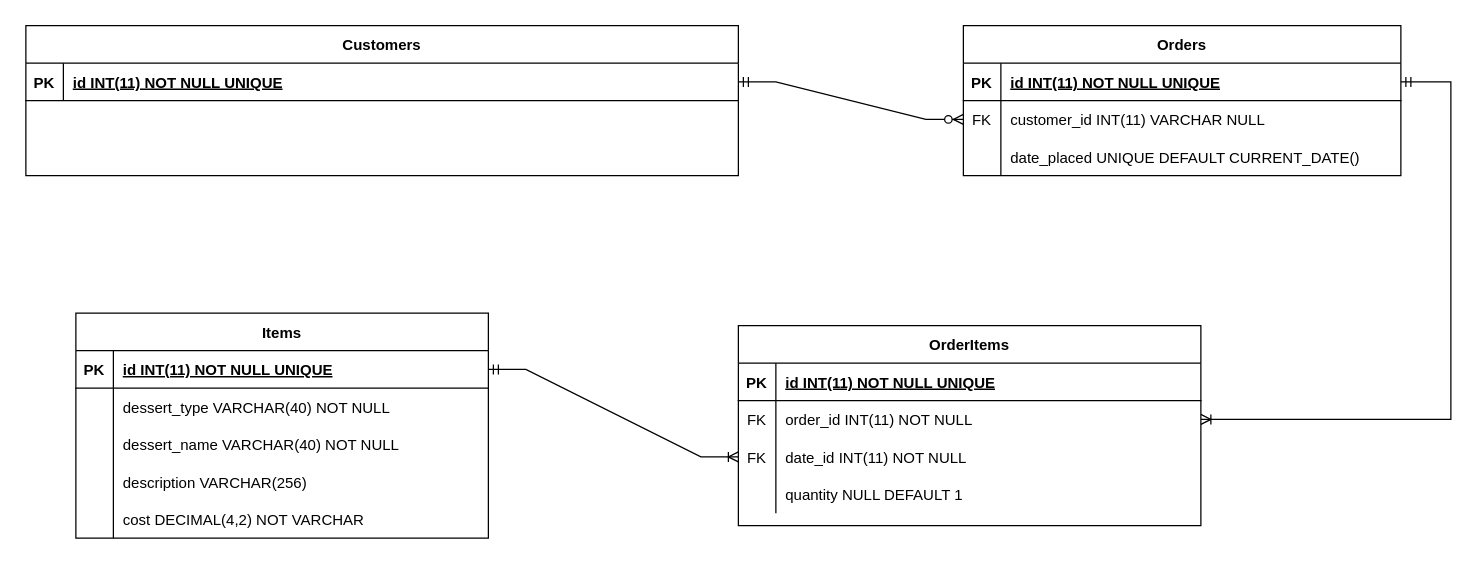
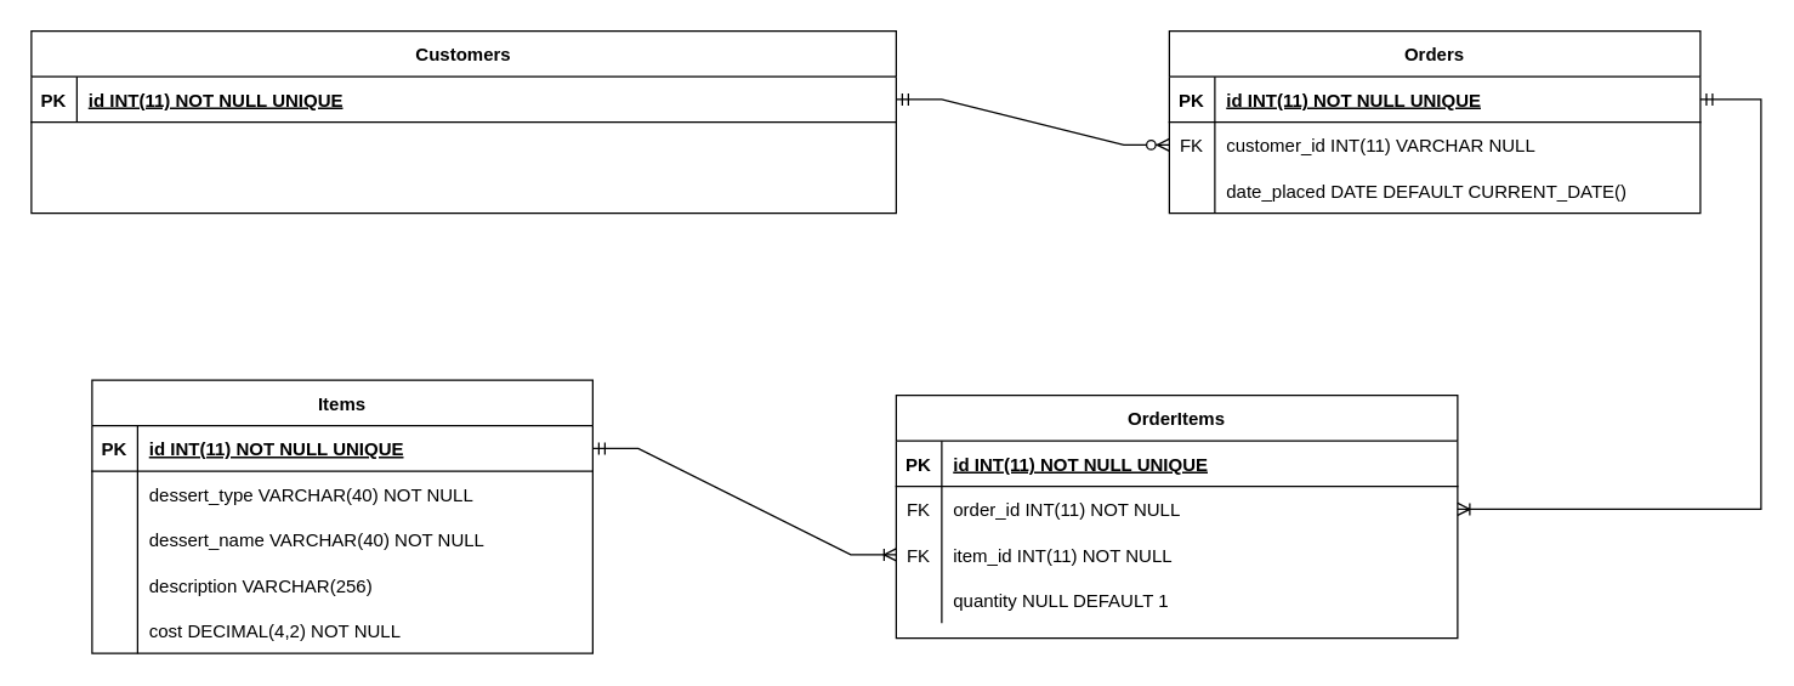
  <mxCell id="0" />
  <mxCell id="1" parent="0" />
  <mxCell id="2" value="Customers" style="shape=table;startSize=30;container=1;collapsible=1;childLayout=tableLayout;fixedRows=1;rowLines=0;fontStyle=1;align=center;resizeLast=1;" parent="1" vertex="1"><mxGeometry x="20" y="20" width="570" height="120" as="geometry" /></mxCell>
  <mxCell id="3" value="" style="shape=partialRectangle;collapsible=0;dropTarget=0;pointerEvents=0;fillColor=none;points=[[0,0.5],[1,0.5]];portConstraint=eastwest;top=0;left=0;right=0;bottom=1;" parent="2" vertex="1"><mxGeometry y="30" width="570" height="30" as="geometry" /></mxCell>
  <mxCell id="4" value="PK" style="shape=partialRectangle;overflow=hidden;connectable=0;fillColor=none;top=0;left=0;bottom=0;right=0;fontStyle=1;" parent="3" vertex="1"><mxGeometry width="30" height="30" as="geometry"><mxRectangle width="30" height="30" as="alternateBounds" /></mxGeometry></mxCell>
  <mxCell id="5" value="id INT(11) NOT NULL UNIQUE" style="shape=partialRectangle;overflow=hidden;connectable=0;fillColor=none;top=0;left=0;bottom=0;right=0;align=left;spacingLeft=6;fontStyle=5;" parent="3" vertex="1"><mxGeometry x="30" width="540" height="30" as="geometry"><mxRectangle width="540" height="30" as="alternateBounds" /></mxGeometry></mxCell>
  <mxCell id="6" value="" style="shape=partialRectangle;collapsible=0;dropTarget=0;pointerEvents=0;fillColor=none;points=[[0,0.5],[1,0.5]];portConstraint=eastwest;top=0;left=0;right=0;bottom=0;" parent="2" vertex="1"><mxGeometry y="60" width="570" height="30" as="geometry" /></mxCell>
  <mxCell id="7" value="" style="shape=partialRectangle;overflow=hidden;connectable=0;fillColor=none;top=0;left=0;bottom=0;right=0;" parent="6" vertex="1"><mxGeometry width="30" height="30" as="geometry"><mxRectangle width="30" height="30" as="alternateBounds" /></mxGeometry></mxCell>
  <mxCell id="8" style="shape=partialRectangle;collapsible=0;dropTarget=0;pointerEvents=0;fillColor=none;points=[[0,0.5],[1,0.5]];portConstraint=eastwest;top=0;left=0;right=0;bottom=0;" vertex="1" parent="2"><mxGeometry y="90" width="570" height="30" as="geometry" /></mxCell>
  <mxCell id="9" style="shape=partialRectangle;overflow=hidden;connectable=0;fillColor=none;top=0;left=0;bottom=0;right=0;" vertex="1" parent="8"><mxGeometry width="30" height="30" as="geometry"><mxRectangle width="30" height="30" as="alternateBounds" /></mxGeometry></mxCell>
  <mxCell id="10" value="Items" style="shape=table;startSize=30;container=1;collapsible=1;childLayout=tableLayout;fixedRows=1;rowLines=0;fontStyle=1;align=center;resizeLast=1;" vertex="1" parent="1"><mxGeometry x="60" y="250" width="330" height="180" as="geometry" /></mxCell>
  <mxCell id="11" value="" style="shape=tableRow;horizontal=0;startSize=0;swimlaneHead=0;swimlaneBody=0;fillColor=none;collapsible=0;dropTarget=0;points=[[0,0.5],[1,0.5]];portConstraint=eastwest;top=0;left=0;right=0;bottom=1;" vertex="1" parent="10"><mxGeometry y="30" width="330" height="30" as="geometry" /></mxCell>
  <mxCell id="12" value="PK" style="shape=partialRectangle;connectable=0;fillColor=none;top=0;left=0;bottom=0;right=0;fontStyle=1;overflow=hidden;" vertex="1" parent="11"><mxGeometry width="30" height="30" as="geometry"><mxRectangle width="30" height="30" as="alternateBounds" /></mxGeometry></mxCell>
  <mxCell id="13" value="id INT(11) NOT NULL UNIQUE" style="shape=partialRectangle;connectable=0;fillColor=none;top=0;left=0;bottom=0;right=0;align=left;spacingLeft=6;fontStyle=5;overflow=hidden;" vertex="1" parent="11"><mxGeometry x="30" width="300" height="30" as="geometry"><mxRectangle width="300" height="30" as="alternateBounds" /></mxGeometry></mxCell>
  <mxCell id="14" value="" style="shape=tableRow;horizontal=0;startSize=0;swimlaneHead=0;swimlaneBody=0;fillColor=none;collapsible=0;dropTarget=0;points=[[0,0.5],[1,0.5]];portConstraint=eastwest;top=0;left=0;right=0;bottom=0;" vertex="1" parent="10"><mxGeometry y="60" width="330" height="30" as="geometry" /></mxCell>
  <mxCell id="15" value="" style="shape=partialRectangle;connectable=0;fillColor=none;top=0;left=0;bottom=0;right=0;editable=1;overflow=hidden;" vertex="1" parent="14"><mxGeometry width="30" height="30" as="geometry"><mxRectangle width="30" height="30" as="alternateBounds" /></mxGeometry></mxCell>
  <mxCell id="16" value="dessert_type VARCHAR(40) NOT NULL" style="shape=partialRectangle;connectable=0;fillColor=none;top=0;left=0;bottom=0;right=0;align=left;spacingLeft=6;overflow=hidden;" vertex="1" parent="14"><mxGeometry x="30" width="300" height="30" as="geometry"><mxRectangle width="300" height="30" as="alternateBounds" /></mxGeometry></mxCell>
  <mxCell id="17" value="" style="shape=tableRow;horizontal=0;startSize=0;swimlaneHead=0;swimlaneBody=0;fillColor=none;collapsible=0;dropTarget=0;points=[[0,0.5],[1,0.5]];portConstraint=eastwest;top=0;left=0;right=0;bottom=0;" vertex="1" parent="10"><mxGeometry y="90" width="330" height="30" as="geometry" /></mxCell>
  <mxCell id="18" value="" style="shape=partialRectangle;connectable=0;fillColor=none;top=0;left=0;bottom=0;right=0;editable=1;overflow=hidden;" vertex="1" parent="17"><mxGeometry width="30" height="30" as="geometry"><mxRectangle width="30" height="30" as="alternateBounds" /></mxGeometry></mxCell>
  <mxCell id="19" value="dessert_name VARCHAR(40) NOT NULL" style="shape=partialRectangle;connectable=0;fillColor=none;top=0;left=0;bottom=0;right=0;align=left;spacingLeft=6;overflow=hidden;" vertex="1" parent="17"><mxGeometry x="30" width="300" height="30" as="geometry"><mxRectangle width="300" height="30" as="alternateBounds" /></mxGeometry></mxCell>
  <mxCell id="20" style="shape=tableRow;horizontal=0;startSize=0;swimlaneHead=0;swimlaneBody=0;fillColor=none;collapsible=0;dropTarget=0;points=[[0,0.5],[1,0.5]];portConstraint=eastwest;top=0;left=0;right=0;bottom=0;" vertex="1" parent="10"><mxGeometry y="120" width="330" height="30" as="geometry" /></mxCell>
  <mxCell id="21" style="shape=partialRectangle;connectable=0;fillColor=none;top=0;left=0;bottom=0;right=0;editable=1;overflow=hidden;" vertex="1" parent="20"><mxGeometry width="30" height="30" as="geometry"><mxRectangle width="30" height="30" as="alternateBounds" /></mxGeometry></mxCell>
  <mxCell id="22" value="description VARCHAR(256)" style="shape=partialRectangle;connectable=0;fillColor=none;top=0;left=0;bottom=0;right=0;align=left;spacingLeft=6;overflow=hidden;" vertex="1" parent="20"><mxGeometry x="30" width="300" height="30" as="geometry"><mxRectangle width="300" height="30" as="alternateBounds" /></mxGeometry></mxCell>
  <mxCell id="23" value="" style="shape=tableRow;horizontal=0;startSize=0;swimlaneHead=0;swimlaneBody=0;fillColor=none;collapsible=0;dropTarget=0;points=[[0,0.5],[1,0.5]];portConstraint=eastwest;top=0;left=0;right=0;bottom=0;" vertex="1" parent="10"><mxGeometry y="150" width="330" height="30" as="geometry" /></mxCell>
  <mxCell id="24" value="" style="shape=partialRectangle;connectable=0;fillColor=none;top=0;left=0;bottom=0;right=0;editable=1;overflow=hidden;" vertex="1" parent="23"><mxGeometry width="30" height="30" as="geometry"><mxRectangle width="30" height="30" as="alternateBounds" /></mxGeometry></mxCell>
- <mxCell id="25" value="cost DECIMAL(4,2) NOT VARCHAR" style="shape=partialRectangle;connectable=0;fillColor=none;top=0;left=0;bottom=0;right=0;align=left;spacingLeft=6;overflow=hidden;" vertex="1" parent="23"><mxGeometry x="30" width="300" height="30" as="geometry"><mxRectangle width="300" height="30" as="alternateBounds" /></mxGeometry></mxCell>
+ <mxCell id="25" value="cost DECIMAL(4,2) NOT NULL" style="shape=partialRectangle;connectable=0;fillColor=none;top=0;left=0;bottom=0;right=0;align=left;spacingLeft=6;overflow=hidden;" vertex="1" parent="23"><mxGeometry x="30" width="300" height="30" as="geometry"><mxRectangle width="300" height="30" as="alternateBounds" /></mxGeometry></mxCell>
  <mxCell id="26" value="OrderItems" style="shape=table;startSize=30;container=1;collapsible=1;childLayout=tableLayout;fixedRows=1;rowLines=0;fontStyle=1;align=center;resizeLast=1;" vertex="1" parent="1"><mxGeometry x="590" y="260" width="370" height="160" as="geometry" /></mxCell>
  <mxCell id="27" value="" style="shape=tableRow;horizontal=0;startSize=0;swimlaneHead=0;swimlaneBody=0;fillColor=none;collapsible=0;dropTarget=0;points=[[0,0.5],[1,0.5]];portConstraint=eastwest;top=0;left=0;right=0;bottom=1;" vertex="1" parent="26"><mxGeometry y="30" width="370" height="30" as="geometry" /></mxCell>
  <mxCell id="28" value="PK" style="shape=partialRectangle;connectable=0;fillColor=none;top=0;left=0;bottom=0;right=0;fontStyle=1;overflow=hidden;" vertex="1" parent="27"><mxGeometry width="30" height="30" as="geometry"><mxRectangle width="30" height="30" as="alternateBounds" /></mxGeometry></mxCell>
  <mxCell id="29" value="id INT(11) NOT NULL UNIQUE" style="shape=partialRectangle;connectable=0;fillColor=none;top=0;left=0;bottom=0;right=0;align=left;spacingLeft=6;fontStyle=5;overflow=hidden;" vertex="1" parent="27"><mxGeometry x="30" width="340" height="30" as="geometry"><mxRectangle width="340" height="30" as="alternateBounds" /></mxGeometry></mxCell>
  <mxCell id="30" value="" style="shape=tableRow;horizontal=0;startSize=0;swimlaneHead=0;swimlaneBody=0;fillColor=none;collapsible=0;dropTarget=0;points=[[0,0.5],[1,0.5]];portConstraint=eastwest;top=0;left=0;right=0;bottom=0;" vertex="1" parent="26"><mxGeometry y="60" width="370" height="30" as="geometry" /></mxCell>
  <mxCell id="31" value="FK" style="shape=partialRectangle;connectable=0;fillColor=none;top=0;left=0;bottom=0;right=0;editable=1;overflow=hidden;" vertex="1" parent="30"><mxGeometry width="30" height="30" as="geometry"><mxRectangle width="30" height="30" as="alternateBounds" /></mxGeometry></mxCell>
  <mxCell id="32" value="order_id INT(11) NOT NULL" style="shape=partialRectangle;connectable=0;fillColor=none;top=0;left=0;bottom=0;right=0;align=left;spacingLeft=6;overflow=hidden;" vertex="1" parent="30"><mxGeometry x="30" width="340" height="30" as="geometry"><mxRectangle width="340" height="30" as="alternateBounds" /></mxGeometry></mxCell>
  <mxCell id="33" value="" style="shape=tableRow;horizontal=0;startSize=0;swimlaneHead=0;swimlaneBody=0;fillColor=none;collapsible=0;dropTarget=0;points=[[0,0.5],[1,0.5]];portConstraint=eastwest;top=0;left=0;right=0;bottom=0;" vertex="1" parent="26"><mxGeometry y="90" width="370" height="30" as="geometry" /></mxCell>
  <mxCell id="34" value="FK" style="shape=partialRectangle;connectable=0;fillColor=none;top=0;left=0;bottom=0;right=0;editable=1;overflow=hidden;" vertex="1" parent="33"><mxGeometry width="30" height="30" as="geometry"><mxRectangle width="30" height="30" as="alternateBounds" /></mxGeometry></mxCell>
- <mxCell id="35" value="date_id INT(11) NOT NULL" style="shape=partialRectangle;connectable=0;fillColor=none;top=0;left=0;bottom=0;right=0;align=left;spacingLeft=6;overflow=hidden;" vertex="1" parent="33"><mxGeometry x="30" width="340" height="30" as="geometry"><mxRectangle width="340" height="30" as="alternateBounds" /></mxGeometry></mxCell>
+ <mxCell id="35" value="item_id INT(11) NOT NULL" style="shape=partialRectangle;connectable=0;fillColor=none;top=0;left=0;bottom=0;right=0;align=left;spacingLeft=6;overflow=hidden;" vertex="1" parent="33"><mxGeometry x="30" width="340" height="30" as="geometry"><mxRectangle width="340" height="30" as="alternateBounds" /></mxGeometry></mxCell>
  <mxCell id="36" value="" style="shape=tableRow;horizontal=0;startSize=0;swimlaneHead=0;swimlaneBody=0;fillColor=none;collapsible=0;dropTarget=0;points=[[0,0.5],[1,0.5]];portConstraint=eastwest;top=0;left=0;right=0;bottom=0;" vertex="1" parent="26"><mxGeometry y="120" width="370" height="30" as="geometry" /></mxCell>
  <mxCell id="37" value="" style="shape=partialRectangle;connectable=0;fillColor=none;top=0;left=0;bottom=0;right=0;editable=1;overflow=hidden;" vertex="1" parent="36"><mxGeometry width="30" height="30" as="geometry"><mxRectangle width="30" height="30" as="alternateBounds" /></mxGeometry></mxCell>
  <mxCell id="38" value="quantity NULL DEFAULT 1" style="shape=partialRectangle;connectable=0;fillColor=none;top=0;left=0;bottom=0;right=0;align=left;spacingLeft=6;overflow=hidden;" vertex="1" parent="36"><mxGeometry x="30" width="340" height="30" as="geometry"><mxRectangle width="340" height="30" as="alternateBounds" /></mxGeometry></mxCell>
  <mxCell id="39" value="Orders" style="shape=table;startSize=30;container=1;collapsible=1;childLayout=tableLayout;fixedRows=1;rowLines=0;fontStyle=1;align=center;resizeLast=1;" vertex="1" parent="1"><mxGeometry x="770" y="20" width="350" height="120" as="geometry" /></mxCell>
  <mxCell id="40" value="" style="shape=tableRow;horizontal=0;startSize=0;swimlaneHead=0;swimlaneBody=0;fillColor=none;collapsible=0;dropTarget=0;points=[[0,0.5],[1,0.5]];portConstraint=eastwest;top=0;left=0;right=0;bottom=1;" vertex="1" parent="39"><mxGeometry y="30" width="350" height="30" as="geometry" /></mxCell>
  <mxCell id="41" value="PK" style="shape=partialRectangle;connectable=0;fillColor=none;top=0;left=0;bottom=0;right=0;fontStyle=1;overflow=hidden;" vertex="1" parent="40"><mxGeometry width="30" height="30" as="geometry"><mxRectangle width="30" height="30" as="alternateBounds" /></mxGeometry></mxCell>
  <mxCell id="42" value="id INT(11) NOT NULL UNIQUE" style="shape=partialRectangle;connectable=0;fillColor=none;top=0;left=0;bottom=0;right=0;align=left;spacingLeft=6;fontStyle=5;overflow=hidden;" vertex="1" parent="40"><mxGeometry x="30" width="320" height="30" as="geometry"><mxRectangle width="320" height="30" as="alternateBounds" /></mxGeometry></mxCell>
  <mxCell id="43" value="" style="shape=tableRow;horizontal=0;startSize=0;swimlaneHead=0;swimlaneBody=0;fillColor=none;collapsible=0;dropTarget=0;points=[[0,0.5],[1,0.5]];portConstraint=eastwest;top=0;left=0;right=0;bottom=0;" vertex="1" parent="39"><mxGeometry y="60" width="350" height="30" as="geometry" /></mxCell>
  <mxCell id="44" value="FK" style="shape=partialRectangle;connectable=0;fillColor=none;top=0;left=0;bottom=0;right=0;editable=1;overflow=hidden;" vertex="1" parent="43"><mxGeometry width="30" height="30" as="geometry"><mxRectangle width="30" height="30" as="alternateBounds" /></mxGeometry></mxCell>
  <mxCell id="45" value="customer_id INT(11) VARCHAR NULL" style="shape=partialRectangle;connectable=0;fillColor=none;top=0;left=0;bottom=0;right=0;align=left;spacingLeft=6;overflow=hidden;" vertex="1" parent="43"><mxGeometry x="30" width="320" height="30" as="geometry"><mxRectangle width="320" height="30" as="alternateBounds" /></mxGeometry></mxCell>
  <mxCell id="46" value="" style="shape=tableRow;horizontal=0;startSize=0;swimlaneHead=0;swimlaneBody=0;fillColor=none;collapsible=0;dropTarget=0;points=[[0,0.5],[1,0.5]];portConstraint=eastwest;top=0;left=0;right=0;bottom=0;" vertex="1" parent="39"><mxGeometry y="90" width="350" height="30" as="geometry" /></mxCell>
  <mxCell id="47" value="" style="shape=partialRectangle;connectable=0;fillColor=none;top=0;left=0;bottom=0;right=0;editable=1;overflow=hidden;" vertex="1" parent="46"><mxGeometry width="30" height="30" as="geometry"><mxRectangle width="30" height="30" as="alternateBounds" /></mxGeometry></mxCell>
- <mxCell id="48" value="date_placed UNIQUE DEFAULT CURRENT_DATE()" style="shape=partialRectangle;connectable=0;fillColor=none;top=0;left=0;bottom=0;right=0;align=left;spacingLeft=6;overflow=hidden;" vertex="1" parent="46"><mxGeometry x="30" width="320" height="30" as="geometry"><mxRectangle width="320" height="30" as="alternateBounds" /></mxGeometry></mxCell>
+ <mxCell id="48" value="date_placed DATE DEFAULT CURRENT_DATE()" style="shape=partialRectangle;connectable=0;fillColor=none;top=0;left=0;bottom=0;right=0;align=left;spacingLeft=6;overflow=hidden;" vertex="1" parent="46"><mxGeometry x="30" width="320" height="30" as="geometry"><mxRectangle width="320" height="30" as="alternateBounds" /></mxGeometry></mxCell>
  <mxCell id="49" value="" style="edgeStyle=entityRelationEdgeStyle;fontSize=12;html=1;endArrow=ERzeroToMany;startArrow=ERmandOne;rounded=0;exitX=1;exitY=0.5;exitDx=0;exitDy=0;entryX=0;entryY=0.5;entryDx=0;entryDy=0;" edge="1" parent="1" source="3" target="43"><mxGeometry width="100" height="100" relative="1" as="geometry"><mxPoint x="790" y="440" as="sourcePoint" /><mxPoint x="890" y="340" as="targetPoint" /></mxGeometry></mxCell>
  <mxCell id="50" value="" style="edgeStyle=elbowEdgeStyle;fontSize=12;html=1;endArrow=ERoneToMany;startArrow=ERmandOne;rounded=0;exitX=1;exitY=0.5;exitDx=0;exitDy=0;entryX=1;entryY=0.5;entryDx=0;entryDy=0;" edge="1" parent="1" source="40" target="30"><mxGeometry width="100" height="100" relative="1" as="geometry"><mxPoint x="790" y="440" as="sourcePoint" /><mxPoint x="890" y="340" as="targetPoint" /><Array as="points"><mxPoint x="1160" y="180" /></Array></mxGeometry></mxCell>
  <mxCell id="51" value="" style="edgeStyle=entityRelationEdgeStyle;fontSize=12;html=1;endArrow=ERoneToMany;startArrow=ERmandOne;rounded=0;entryX=0;entryY=0.5;entryDx=0;entryDy=0;exitX=1;exitY=0.5;exitDx=0;exitDy=0;" edge="1" parent="1" source="11" target="33"><mxGeometry width="100" height="100" relative="1" as="geometry"><mxPoint x="560" y="480" as="sourcePoint" /><mxPoint x="500" y="330" as="targetPoint" /></mxGeometry></mxCell>
